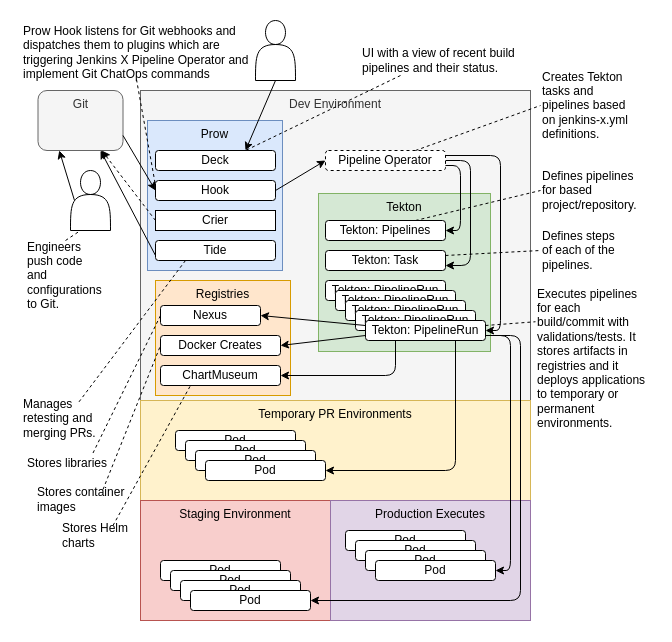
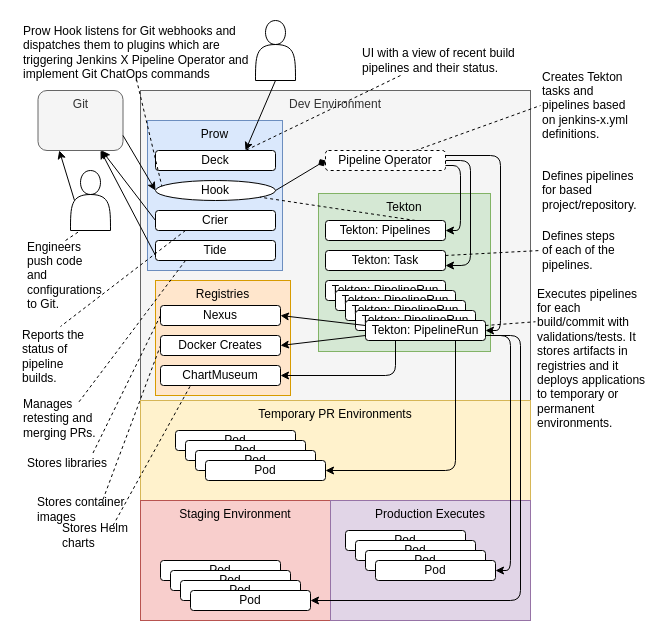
  <mxCell id="0" />
  <mxCell id="1" parent="0" />
  <mxCell id="2" value="Dev Environment" style="rounded=0;whiteSpace=wrap;html=1;align=center;verticalAlign=top;fillColor=#f5f5f5;strokeColor=#666666;fontColor=#333333;" parent="1" vertex="1"><mxGeometry x="140" y="90" width="390" height="310" as="geometry" /></mxCell>
  <mxCell id="3" value="Tekton" style="rounded=0;whiteSpace=wrap;html=1;align=center;verticalAlign=top;fillColor=#d5e8d4;strokeColor=#82b366;" parent="1" vertex="1"><mxGeometry x="318" y="193" width="172" height="158" as="geometry" /></mxCell>
  <mxCell id="4" value="Registries" style="rounded=0;whiteSpace=wrap;html=1;align=center;verticalAlign=top;fillColor=#ffe6cc;strokeColor=#d79b00;" parent="1" vertex="1"><mxGeometry x="155" y="280" width="135" height="115" as="geometry" /></mxCell>
  <mxCell id="5" value="Prow" style="rounded=0;whiteSpace=wrap;html=1;align=center;verticalAlign=top;fillColor=#dae8fc;strokeColor=#6c8ebf;" parent="1" vertex="1"><mxGeometry x="147" y="120" width="135" height="150" as="geometry" /></mxCell>
- <mxCell id="6" value="Hook" style="rounded=1;whiteSpace=wrap;html=1;" parent="1" vertex="1"><mxGeometry x="155" y="180" width="120" height="20" as="geometry" /></mxCell>
+ <mxCell id="6" value="Hook" style="ellipse;whiteSpace=wrap;html=1;" parent="1" vertex="1"><mxGeometry x="155" y="180" width="120" height="20" as="geometry" /></mxCell>
  <mxCell id="7" value="Git" style="rounded=1;whiteSpace=wrap;html=1;verticalAlign=top;fillColor=#f5f5f5;strokeColor=#666666;fontColor=#333333;" parent="1" vertex="1"><mxGeometry x="37.5" y="90" width="85" height="60" as="geometry" /></mxCell>
- <mxCell id="8" value="" style="endArrow=classic;html=1;exitX=0;exitY=0.5;exitDx=0;exitDy=0;entryX=0.75;entryY=1;entryDx=0;entryDy=0;dashed=1;" parent="1" source="15" target="7" edge="1"><mxGeometry width="50" height="50" relative="1" as="geometry"><mxPoint x="50" y="340" as="sourcePoint" /><mxPoint x="100" y="290" as="targetPoint" /></mxGeometry></mxCell>
+ <mxCell id="8" value="" style="endArrow=classic;html=1;exitX=0;exitY=0.5;exitDx=0;exitDy=0;entryX=0.75;entryY=1;entryDx=0;entryDy=0;" parent="1" source="15" target="7" edge="1"><mxGeometry width="50" height="50" relative="1" as="geometry"><mxPoint x="50" y="340" as="sourcePoint" /><mxPoint x="100" y="290" as="targetPoint" /></mxGeometry></mxCell>
+ <mxCell id="9" value="Reports the status of pipeline builds." style="text;html=1;strokeColor=none;fillColor=none;align=left;verticalAlign=middle;whiteSpace=wrap;rounded=0;" parent="1" vertex="1"><mxGeometry x="20" y="326" width="80" height="60" as="geometry" /></mxCell>
  <mxCell id="10" value="Deck" style="rounded=1;whiteSpace=wrap;html=1;" parent="1" vertex="1"><mxGeometry x="155" y="150" width="120" height="20" as="geometry" /></mxCell>
  <mxCell id="11" value="" style="shape=actor;whiteSpace=wrap;html=1;" parent="1" vertex="1"><mxGeometry x="255" y="20" width="40" height="60" as="geometry" /></mxCell>
  <mxCell id="12" value="" style="endArrow=classic;html=1;exitX=0.5;exitY=1;exitDx=0;exitDy=0;entryX=0.75;entryY=0;entryDx=0;entryDy=0;" parent="1" source="11" target="10" edge="1"><mxGeometry width="50" height="50" relative="1" as="geometry"><mxPoint x="290" y="100" as="sourcePoint" /><mxPoint x="340" y="50" as="targetPoint" /></mxGeometry></mxCell>
  <mxCell id="13" value="&lt;div&gt;&lt;span&gt;UI with a view of recent build pipelines and their status.&lt;/span&gt;&lt;/div&gt;" style="text;html=1;strokeColor=none;fillColor=none;align=left;verticalAlign=middle;whiteSpace=wrap;rounded=0;" parent="1" vertex="1"><mxGeometry x="360" y="45" width="160" height="30" as="geometry" /></mxCell>
  <mxCell id="14" value="" style="endArrow=none;dashed=1;html=1;exitX=0.25;exitY=1;exitDx=0;exitDy=0;entryX=0.75;entryY=0;entryDx=0;entryDy=0;" parent="1" source="13" target="10" edge="1"><mxGeometry width="50" height="50" relative="1" as="geometry"><mxPoint x="560" y="80" as="sourcePoint" /><mxPoint x="230" y="110" as="targetPoint" /></mxGeometry></mxCell>
- <mxCell id="15" value="Crier" style="whiteSpace=wrap;html=1;rounded=0;" parent="1" vertex="1"><mxGeometry x="155" y="210" width="120" height="20" as="geometry" /></mxCell>
+ <mxCell id="15" value="Crier" style="rounded=1;whiteSpace=wrap;html=1;" parent="1" vertex="1"><mxGeometry x="155" y="210" width="120" height="20" as="geometry" /></mxCell>
  <mxCell id="16" value="Prow Hook listens for Git webhooks and dispatches them to plugins which are triggering Jenkins X Pipeline Operator and implement Git ChatOps commands&lt;br&gt;" style="text;html=1;strokeColor=none;fillColor=none;align=left;verticalAlign=middle;whiteSpace=wrap;rounded=0;" parent="1" vertex="1"><mxGeometry x="21" y="24" width="230" height="55" as="geometry" /></mxCell>
  <mxCell id="17" value="" style="endArrow=none;dashed=1;html=1;exitX=0.5;exitY=1;exitDx=0;exitDy=0;entryX=0;entryY=0.25;entryDx=0;entryDy=0;" parent="1" source="16" target="6" edge="1"><mxGeometry width="50" height="50" relative="1" as="geometry"><mxPoint x="330" y="85" as="sourcePoint" /><mxPoint x="90" y="160" as="targetPoint" /></mxGeometry></mxCell>
  <mxCell id="18" value="" style="endArrow=classic;html=1;exitX=1;exitY=0.75;exitDx=0;exitDy=0;entryX=0;entryY=0.5;entryDx=0;entryDy=0;" parent="1" source="7" target="6" edge="1"><mxGeometry width="50" height="50" relative="1" as="geometry"><mxPoint x="90" y="160" as="sourcePoint" /><mxPoint x="140" y="110" as="targetPoint" /></mxGeometry></mxCell>
  <mxCell id="19" value="ChartMuseum" style="rounded=1;whiteSpace=wrap;html=1;" parent="1" vertex="1"><mxGeometry x="160" y="365" width="120" height="20" as="geometry" /></mxCell>
  <mxCell id="20" value="&lt;div&gt;&lt;span&gt;Stores Helm charts&lt;/span&gt;&lt;/div&gt;" style="text;html=1;strokeColor=none;fillColor=none;align=left;verticalAlign=middle;whiteSpace=wrap;rounded=0;" parent="1" vertex="1"><mxGeometry x="60" y="525" width="70" height="20" as="geometry" /></mxCell>
  <mxCell id="21" value="Docker Creates" style="rounded=1;whiteSpace=wrap;html=1;" parent="1" vertex="1"><mxGeometry x="160" y="335" width="120" height="20" as="geometry" /></mxCell>
- <mxCell id="22" value="&lt;div&gt;&lt;span&gt;Stores container images&lt;/span&gt;&lt;/div&gt;" style="text;html=1;strokeColor=none;fillColor=none;align=left;verticalAlign=middle;whiteSpace=wrap;rounded=0;" parent="1" vertex="1"><mxGeometry x="35" y="489" width="90" height="20" as="geometry" /></mxCell>
+ <mxCell id="22" value="&lt;div&gt;&lt;span&gt;Stores container images&lt;/span&gt;&lt;/div&gt;" style="text;html=1;strokeColor=none;fillColor=none;align=left;verticalAlign=middle;whiteSpace=wrap;rounded=0;" parent="1" vertex="1"><mxGeometry x="35" y="499" width="90" height="20" as="geometry" /></mxCell>
  <mxCell id="23" value="" style="endArrow=none;dashed=1;html=1;exitX=0.75;exitY=0;exitDx=0;exitDy=0;entryX=0;entryY=0.5;entryDx=0;entryDy=0;" parent="1" source="22" target="21" edge="1"><mxGeometry width="50" height="50" relative="1" as="geometry"><mxPoint x="360" y="385" as="sourcePoint" /><mxPoint x="-40" y="355" as="targetPoint" /></mxGeometry></mxCell>
  <mxCell id="24" value="Pipeline Operator" style="rounded=1;whiteSpace=wrap;html=1;dashed=1;" parent="1" vertex="1"><mxGeometry x="325" y="150" width="120" height="20" as="geometry" /></mxCell>
- <mxCell id="25" value="" style="endArrow=classic;html=1;exitX=1;exitY=0.5;exitDx=0;exitDy=0;entryX=0;entryY=0.5;entryDx=0;entryDy=0;" parent="1" source="6" target="24" edge="1"><mxGeometry width="50" height="50" relative="1" as="geometry"><mxPoint x="40" y="410" as="sourcePoint" /><mxPoint x="90" y="360" as="targetPoint" /></mxGeometry></mxCell>
+ <mxCell id="25" value="" style="endArrow=diamond;html=1;exitX=1;exitY=0.5;exitDx=0;exitDy=0;entryX=0;entryY=0.5;entryDx=0;entryDy=0;" parent="1" source="6" target="24" edge="1"><mxGeometry width="50" height="50" relative="1" as="geometry"><mxPoint x="40" y="410" as="sourcePoint" /><mxPoint x="90" y="360" as="targetPoint" /></mxGeometry></mxCell>
  <mxCell id="26" value="&lt;div&gt;&lt;span&gt;Creates Tekton tasks and pipelines based on jenkins-x.yml definitions.&lt;/span&gt;&lt;/div&gt;" style="text;html=1;strokeColor=none;fillColor=none;align=left;verticalAlign=middle;whiteSpace=wrap;rounded=0;" parent="1" vertex="1"><mxGeometry x="540" y="70" width="100" height="70" as="geometry" /></mxCell>
  <mxCell id="27" value="" style="endArrow=none;dashed=1;html=1;exitX=0.75;exitY=0;exitDx=0;exitDy=0;entryX=0;entryY=0.5;entryDx=0;entryDy=0;" parent="1" source="24" target="26" edge="1"><mxGeometry width="50" height="50" relative="1" as="geometry"><mxPoint x="570" y="430" as="sourcePoint" /><mxPoint x="490" y="400" as="targetPoint" /></mxGeometry></mxCell>
  <mxCell id="28" value="Tekton: Pipelines" style="rounded=1;whiteSpace=wrap;html=1;" parent="1" vertex="1"><mxGeometry x="325" y="220" width="120" height="20" as="geometry" /></mxCell>
  <mxCell id="29" value="Tekton: Task" style="rounded=1;whiteSpace=wrap;html=1;" parent="1" vertex="1"><mxGeometry x="325" y="250" width="120" height="20" as="geometry" /></mxCell>
  <mxCell id="30" value="Tekton: PipelineRun" style="rounded=1;whiteSpace=wrap;html=1;" parent="1" vertex="1"><mxGeometry x="325" y="280" width="120" height="20" as="geometry" /></mxCell>
  <mxCell id="31" value="Tekton: PipelineRun" style="rounded=1;whiteSpace=wrap;html=1;" parent="1" vertex="1"><mxGeometry x="335" y="290" width="120" height="20" as="geometry" /></mxCell>
  <mxCell id="32" value="Tekton: PipelineRun" style="rounded=1;whiteSpace=wrap;html=1;" parent="1" vertex="1"><mxGeometry x="345" y="300" width="120" height="20" as="geometry" /></mxCell>
  <mxCell id="33" value="Tekton: PipelineRun" style="rounded=1;whiteSpace=wrap;html=1;" parent="1" vertex="1"><mxGeometry x="355" y="310" width="120" height="20" as="geometry" /></mxCell>
  <mxCell id="34" value="Tekton: PipelineRun" style="rounded=1;whiteSpace=wrap;html=1;" parent="1" vertex="1"><mxGeometry x="365" y="320" width="120" height="20" as="geometry" /></mxCell>
  <mxCell id="35" value="" style="endArrow=classic;html=1;exitX=1;exitY=0.5;exitDx=0;exitDy=0;entryX=1;entryY=0.75;entryDx=0;entryDy=0;" parent="1" source="24" target="29" edge="1"><mxGeometry width="50" height="50" relative="1" as="geometry"><mxPoint x="30" y="410" as="sourcePoint" /><mxPoint x="80" y="360" as="targetPoint" /><Array as="points"><mxPoint x="470" y="160" /><mxPoint x="470" y="265" /></Array></mxGeometry></mxCell>
  <mxCell id="36" value="" style="endArrow=classic;html=1;exitX=1;exitY=0.75;exitDx=0;exitDy=0;entryX=1;entryY=0.5;entryDx=0;entryDy=0;" parent="1" source="24" target="28" edge="1"><mxGeometry width="50" height="50" relative="1" as="geometry"><mxPoint x="455" y="165" as="sourcePoint" /><mxPoint x="455" y="275" as="targetPoint" /><Array as="points"><mxPoint x="460" y="165" /><mxPoint x="460" y="230" /></Array></mxGeometry></mxCell>
  <mxCell id="37" value="" style="endArrow=classic;html=1;exitX=1;exitY=0.25;exitDx=0;exitDy=0;entryX=1;entryY=0.5;entryDx=0;entryDy=0;" parent="1" source="24" target="34" edge="1"><mxGeometry width="50" height="50" relative="1" as="geometry"><mxPoint x="570" y="260" as="sourcePoint" /><mxPoint x="70" y="360" as="targetPoint" /><Array as="points"><mxPoint x="500" y="155" /><mxPoint x="500" y="330" /></Array></mxGeometry></mxCell>
  <mxCell id="38" value="Tide" style="rounded=1;whiteSpace=wrap;html=1;" parent="1" vertex="1"><mxGeometry x="155" y="240" width="120" height="20" as="geometry" /></mxCell>
  <mxCell id="39" value="&lt;div&gt;Manages retesting and merging PRs.&lt;/div&gt;" style="text;html=1;strokeColor=none;fillColor=none;align=left;verticalAlign=middle;whiteSpace=wrap;rounded=0;" parent="1" vertex="1"><mxGeometry x="21" y="403" width="75" height="30" as="geometry" /></mxCell>
- <mxCell id="40" value="Nexus" style="rounded=1;whiteSpace=wrap;html=1;" parent="1" vertex="1"><mxGeometry x="160" y="305" width="100" height="20" as="geometry" /></mxCell>
+ <mxCell id="40" value="Nexus" style="rounded=1;whiteSpace=wrap;html=1;" parent="1" vertex="1"><mxGeometry x="160" y="305" width="120" height="20" as="geometry" /></mxCell>
  <mxCell id="41" value="&lt;div&gt;&lt;span&gt;Stores libraries&lt;/span&gt;&lt;/div&gt;" style="text;html=1;strokeColor=none;fillColor=none;align=left;verticalAlign=middle;whiteSpace=wrap;rounded=0;" parent="1" vertex="1"><mxGeometry x="25" y="452.5" width="90" height="20" as="geometry" /></mxCell>
  <mxCell id="42" value="" style="endArrow=none;dashed=1;html=1;exitX=0.75;exitY=0;exitDx=0;exitDy=0;entryX=0;entryY=0.5;entryDx=0;entryDy=0;" parent="1" source="41" target="40" edge="1"><mxGeometry width="50" height="50" relative="1" as="geometry"><mxPoint x="370" y="395" as="sourcePoint" /><mxPoint x="290" y="365" as="targetPoint" /></mxGeometry></mxCell>
  <mxCell id="43" value="Temporary PR Environments" style="rounded=0;whiteSpace=wrap;html=1;align=center;verticalAlign=top;fillColor=#fff2cc;strokeColor=#d6b656;" parent="1" vertex="1"><mxGeometry x="140" y="400" width="390" height="100" as="geometry" /></mxCell>
  <mxCell id="44" value="&lt;div&gt;&lt;span&gt;Defines pipelines for based project/repository.&lt;/span&gt;&lt;/div&gt;" style="text;html=1;strokeColor=none;fillColor=none;align=left;verticalAlign=middle;whiteSpace=wrap;rounded=0;" parent="1" vertex="1"><mxGeometry x="540" y="170" width="100" height="40" as="geometry" /></mxCell>
- <mxCell id="45" value="" style="endArrow=none;dashed=1;html=1;exitX=0.75;exitY=0;exitDx=0;exitDy=0;entryX=0;entryY=0.5;entryDx=0;entryDy=0;" parent="1" source="28" target="44" edge="1"><mxGeometry width="50" height="50" relative="1" as="geometry"><mxPoint x="425" y="160" as="sourcePoint" /><mxPoint x="550" y="130" as="targetPoint" /></mxGeometry></mxCell>
+ <mxCell id="45" value="" style="endArrow=none;dashed=1;html=1;exitX=0.75;exitY=0;exitDx=0;exitDy=0;" parent="1" source="28" target="6" edge="1"><mxGeometry width="50" height="50" relative="1" as="geometry"><mxPoint x="425" y="160" as="sourcePoint" /><mxPoint x="550" y="130" as="targetPoint" /></mxGeometry></mxCell>
  <mxCell id="46" value="&lt;div&gt;&lt;span&gt;Defines steps of each of the pipelines.&lt;/span&gt;&lt;/div&gt;" style="text;html=1;strokeColor=none;fillColor=none;align=left;verticalAlign=middle;whiteSpace=wrap;rounded=0;" parent="1" vertex="1"><mxGeometry x="540" y="230" width="80" height="40" as="geometry" /></mxCell>
  <mxCell id="47" value="" style="endArrow=none;dashed=1;html=1;exitX=1;exitY=0.25;exitDx=0;exitDy=0;entryX=0;entryY=0.5;entryDx=0;entryDy=0;" parent="1" source="29" target="46" edge="1"><mxGeometry width="50" height="50" relative="1" as="geometry"><mxPoint x="425" y="230" as="sourcePoint" /><mxPoint x="550" y="200" as="targetPoint" /></mxGeometry></mxCell>
  <mxCell id="48" value="&lt;div&gt;&lt;span&gt;Executes pipelines for each build/commit with validations/tests. It stores artifacts in registries and it deploys applications to temporary or permanent environments.&lt;/span&gt;&lt;/div&gt;" style="text;html=1;strokeColor=none;fillColor=none;align=left;verticalAlign=middle;whiteSpace=wrap;rounded=0;" parent="1" vertex="1"><mxGeometry x="535" y="285" width="115" height="145" as="geometry" /></mxCell>
  <mxCell id="49" value="" style="endArrow=none;dashed=1;html=1;exitX=1;exitY=0.25;exitDx=0;exitDy=0;entryX=0;entryY=0.25;entryDx=0;entryDy=0;" parent="1" source="34" target="48" edge="1"><mxGeometry width="50" height="50" relative="1" as="geometry"><mxPoint x="455" y="265" as="sourcePoint" /><mxPoint x="550" y="260" as="targetPoint" /></mxGeometry></mxCell>
  <mxCell id="50" value="" style="endArrow=classic;html=1;exitX=0.75;exitY=1;exitDx=0;exitDy=0;entryX=1;entryY=0.5;entryDx=0;entryDy=0;" parent="1" source="34" target="54" edge="1"><mxGeometry width="50" height="50" relative="1" as="geometry"><mxPoint x="610" y="440" as="sourcePoint" /><mxPoint x="660" y="390" as="targetPoint" /><Array as="points"><mxPoint x="455" y="470" /></Array></mxGeometry></mxCell>
  <mxCell id="51" value="Pod" style="rounded=1;whiteSpace=wrap;html=1;" parent="1" vertex="1"><mxGeometry x="175" y="430" width="120" height="20" as="geometry" /></mxCell>
  <mxCell id="52" value="Pod" style="rounded=1;whiteSpace=wrap;html=1;" parent="1" vertex="1"><mxGeometry x="185" y="440" width="120" height="20" as="geometry" /></mxCell>
  <mxCell id="53" value="Pod" style="rounded=1;whiteSpace=wrap;html=1;" parent="1" vertex="1"><mxGeometry x="195" y="450" width="120" height="20" as="geometry" /></mxCell>
  <mxCell id="54" value="Pod" style="rounded=1;whiteSpace=wrap;html=1;" parent="1" vertex="1"><mxGeometry x="205" y="460" width="120" height="20" as="geometry" /></mxCell>
  <mxCell id="55" value="Staging Environment" style="rounded=0;whiteSpace=wrap;html=1;align=center;verticalAlign=top;fillColor=#f8cecc;strokeColor=#b85450;" parent="1" vertex="1"><mxGeometry x="140" y="500" width="190" height="120" as="geometry" /></mxCell>
  <mxCell id="56" value="Production Executes" style="rounded=0;whiteSpace=wrap;html=1;align=center;verticalAlign=top;fillColor=#e1d5e7;strokeColor=#9673a6;" parent="1" vertex="1"><mxGeometry x="330" y="500" width="200" height="120" as="geometry" /></mxCell>
  <mxCell id="57" value="Pod" style="rounded=1;whiteSpace=wrap;html=1;" parent="1" vertex="1"><mxGeometry x="160" y="560" width="120" height="20" as="geometry" /></mxCell>
  <mxCell id="58" value="Pod" style="rounded=1;whiteSpace=wrap;html=1;" parent="1" vertex="1"><mxGeometry x="170" y="570" width="120" height="20" as="geometry" /></mxCell>
  <mxCell id="59" value="Pod" style="rounded=1;whiteSpace=wrap;html=1;" parent="1" vertex="1"><mxGeometry x="180" y="580" width="120" height="20" as="geometry" /></mxCell>
  <mxCell id="60" value="Pod" style="rounded=1;whiteSpace=wrap;html=1;" parent="1" vertex="1"><mxGeometry x="190" y="590" width="120" height="20" as="geometry" /></mxCell>
  <mxCell id="61" value="Pod" style="rounded=1;whiteSpace=wrap;html=1;" parent="1" vertex="1"><mxGeometry x="345" y="530" width="120" height="20" as="geometry" /></mxCell>
  <mxCell id="62" value="Pod" style="rounded=1;whiteSpace=wrap;html=1;" parent="1" vertex="1"><mxGeometry x="355" y="540" width="120" height="20" as="geometry" /></mxCell>
  <mxCell id="63" value="Pod" style="rounded=1;whiteSpace=wrap;html=1;" parent="1" vertex="1"><mxGeometry x="365" y="550" width="120" height="20" as="geometry" /></mxCell>
  <mxCell id="64" value="Pod" style="rounded=1;whiteSpace=wrap;html=1;" parent="1" vertex="1"><mxGeometry x="375" y="560" width="120" height="20" as="geometry" /></mxCell>
  <mxCell id="65" value="" style="endArrow=classic;html=1;exitX=1;exitY=0.75;exitDx=0;exitDy=0;entryX=1;entryY=0.5;entryDx=0;entryDy=0;" parent="1" source="34" target="64" edge="1"><mxGeometry width="50" height="50" relative="1" as="geometry"><mxPoint x="465" y="350" as="sourcePoint" /><mxPoint x="335" y="480" as="targetPoint" /><Array as="points"><mxPoint x="510" y="335" /><mxPoint x="510" y="570" /></Array></mxGeometry></mxCell>
  <mxCell id="66" value="" style="endArrow=classic;html=1;exitX=1;exitY=0.75;exitDx=0;exitDy=0;entryX=1;entryY=0.5;entryDx=0;entryDy=0;" parent="1" source="34" target="60" edge="1"><mxGeometry width="50" height="50" relative="1" as="geometry"><mxPoint x="490" y="330" as="sourcePoint" /><mxPoint x="505" y="580" as="targetPoint" /><Array as="points"><mxPoint x="520" y="335" /><mxPoint x="520" y="600" /></Array></mxGeometry></mxCell>
  <mxCell id="67" value="" style="endArrow=classic;html=1;exitX=0.25;exitY=1;exitDx=0;exitDy=0;entryX=1;entryY=0.5;entryDx=0;entryDy=0;" parent="1" source="34" target="19" edge="1"><mxGeometry width="50" height="50" relative="1" as="geometry"><mxPoint x="320" y="400" as="sourcePoint" /><mxPoint x="370" y="350" as="targetPoint" /><Array as="points"><mxPoint x="395" y="375" /></Array></mxGeometry></mxCell>
  <mxCell id="68" value="" style="endArrow=classic;html=1;exitX=0;exitY=0.75;exitDx=0;exitDy=0;entryX=1;entryY=0.5;entryDx=0;entryDy=0;" parent="1" source="34" target="21" edge="1"><mxGeometry width="50" height="50" relative="1" as="geometry"><mxPoint x="0" y="560" as="sourcePoint" /><mxPoint x="50" y="510" as="targetPoint" /></mxGeometry></mxCell>
  <mxCell id="69" value="" style="endArrow=classic;html=1;exitX=0;exitY=0.25;exitDx=0;exitDy=0;entryX=1;entryY=0.5;entryDx=0;entryDy=0;" parent="1" source="34" target="40" edge="1"><mxGeometry width="50" height="50" relative="1" as="geometry"><mxPoint x="375" y="345" as="sourcePoint" /><mxPoint x="290" y="355" as="targetPoint" /></mxGeometry></mxCell>
  <mxCell id="70" value="" style="shape=actor;whiteSpace=wrap;html=1;" parent="1" vertex="1"><mxGeometry x="70" y="170" width="40" height="60" as="geometry" /></mxCell>
  <mxCell id="71" value="" style="endArrow=classic;html=1;exitX=0.1;exitY=0.5;exitDx=0;exitDy=0;entryX=0.25;entryY=1;entryDx=0;entryDy=0;exitPerimeter=0;" parent="1" source="70" target="7" edge="1"><mxGeometry width="50" height="50" relative="1" as="geometry"><mxPoint x="245" y="60" as="sourcePoint" /><mxPoint x="255" y="160" as="targetPoint" /></mxGeometry></mxCell>
  <mxCell id="72" value="Engineers push code and configurations to Git." style="text;html=1;strokeColor=none;fillColor=none;align=left;verticalAlign=middle;whiteSpace=wrap;rounded=0;" parent="1" vertex="1"><mxGeometry x="25" y="240" width="80" height="70" as="geometry" /></mxCell>
  <mxCell id="73" value="" style="endArrow=none;dashed=1;html=1;exitX=0.5;exitY=0;exitDx=0;exitDy=0;entryX=0.25;entryY=1;entryDx=0;entryDy=0;" parent="1" source="72" target="70" edge="1"><mxGeometry width="50" height="50" relative="1" as="geometry"><mxPoint x="-130" y="560" as="sourcePoint" /><mxPoint x="-80" y="510" as="targetPoint" /></mxGeometry></mxCell>
  <mxCell id="74" value="" style="endArrow=none;dashed=1;html=1;exitX=0.75;exitY=0;exitDx=0;exitDy=0;entryX=0.25;entryY=1;entryDx=0;entryDy=0;" parent="1" source="20" target="19" edge="1"><mxGeometry width="50" height="50" relative="1" as="geometry"><mxPoint x="-260" y="415" as="sourcePoint" /><mxPoint x="-210" y="365" as="targetPoint" /></mxGeometry></mxCell>
  <mxCell id="75" value="" style="endArrow=none;dashed=1;html=1;entryX=0.75;entryY=0;entryDx=0;entryDy=0;exitX=0.25;exitY=1;exitDx=0;exitDy=0;" parent="1" source="38" target="39" edge="1"><mxGeometry width="50" height="50" relative="1" as="geometry"><mxPoint x="195" y="240" as="sourcePoint" /><mxPoint x="80" y="270" as="targetPoint" /></mxGeometry></mxCell>
+ <mxCell id="76" value="" style="endArrow=none;dashed=1;html=1;entryX=0.5;entryY=0;entryDx=0;entryDy=0;exitX=0.25;exitY=1;exitDx=0;exitDy=0;" parent="1" source="15" target="9" edge="1"><mxGeometry width="50" height="50" relative="1" as="geometry"><mxPoint x="100" y="200" as="sourcePoint" /><mxPoint x="80" y="300" as="targetPoint" /></mxGeometry></mxCell>
  <mxCell id="77" value="" style="endArrow=classic;html=1;exitX=0;exitY=0.75;exitDx=0;exitDy=0;" parent="1" source="38" edge="1"><mxGeometry width="50" height="50" relative="1" as="geometry"><mxPoint x="165" y="230" as="sourcePoint" /><mxPoint x="100" y="150" as="targetPoint" /></mxGeometry></mxCell>
